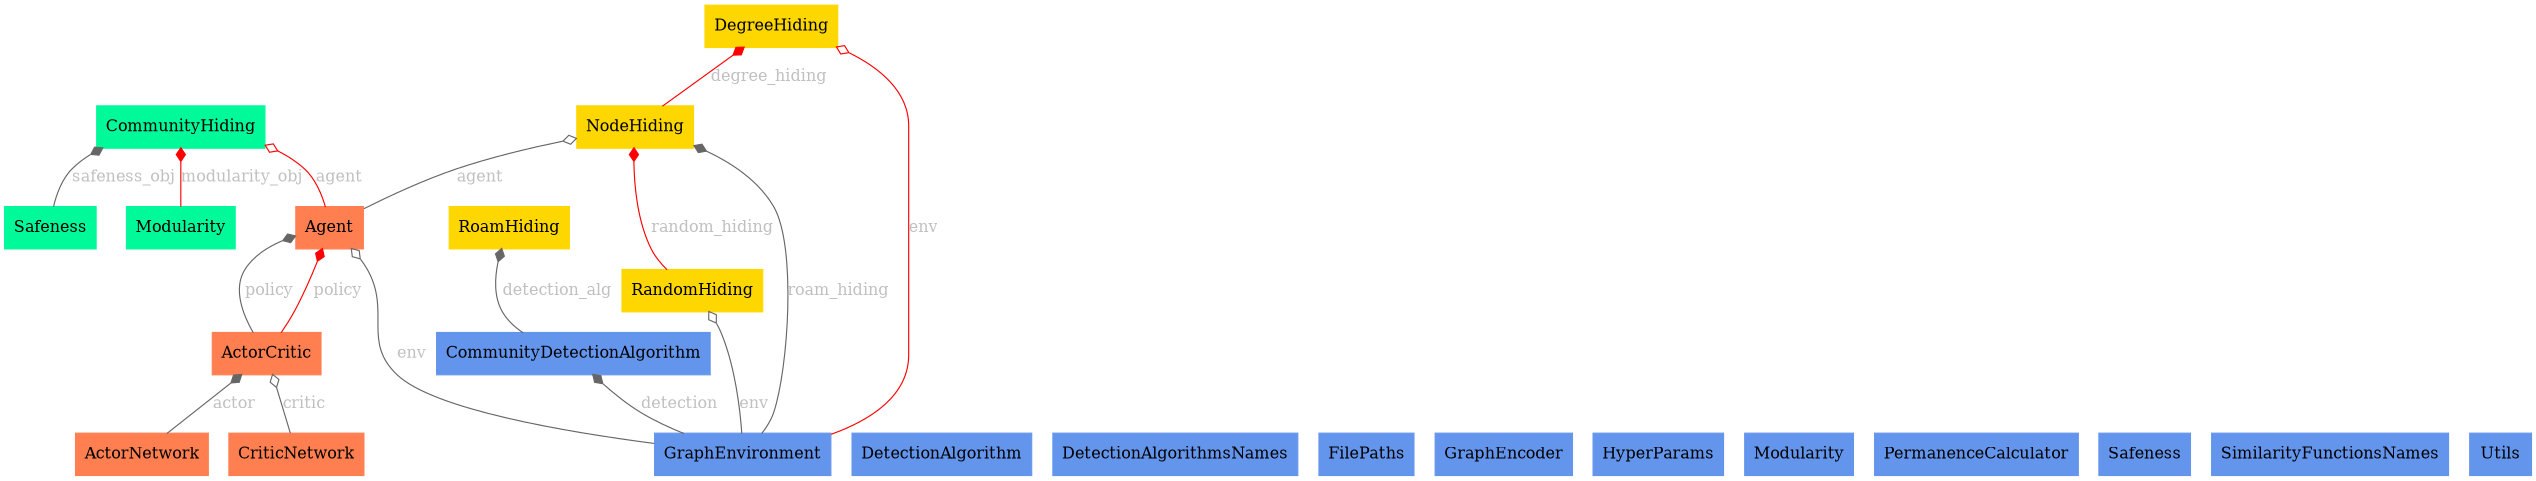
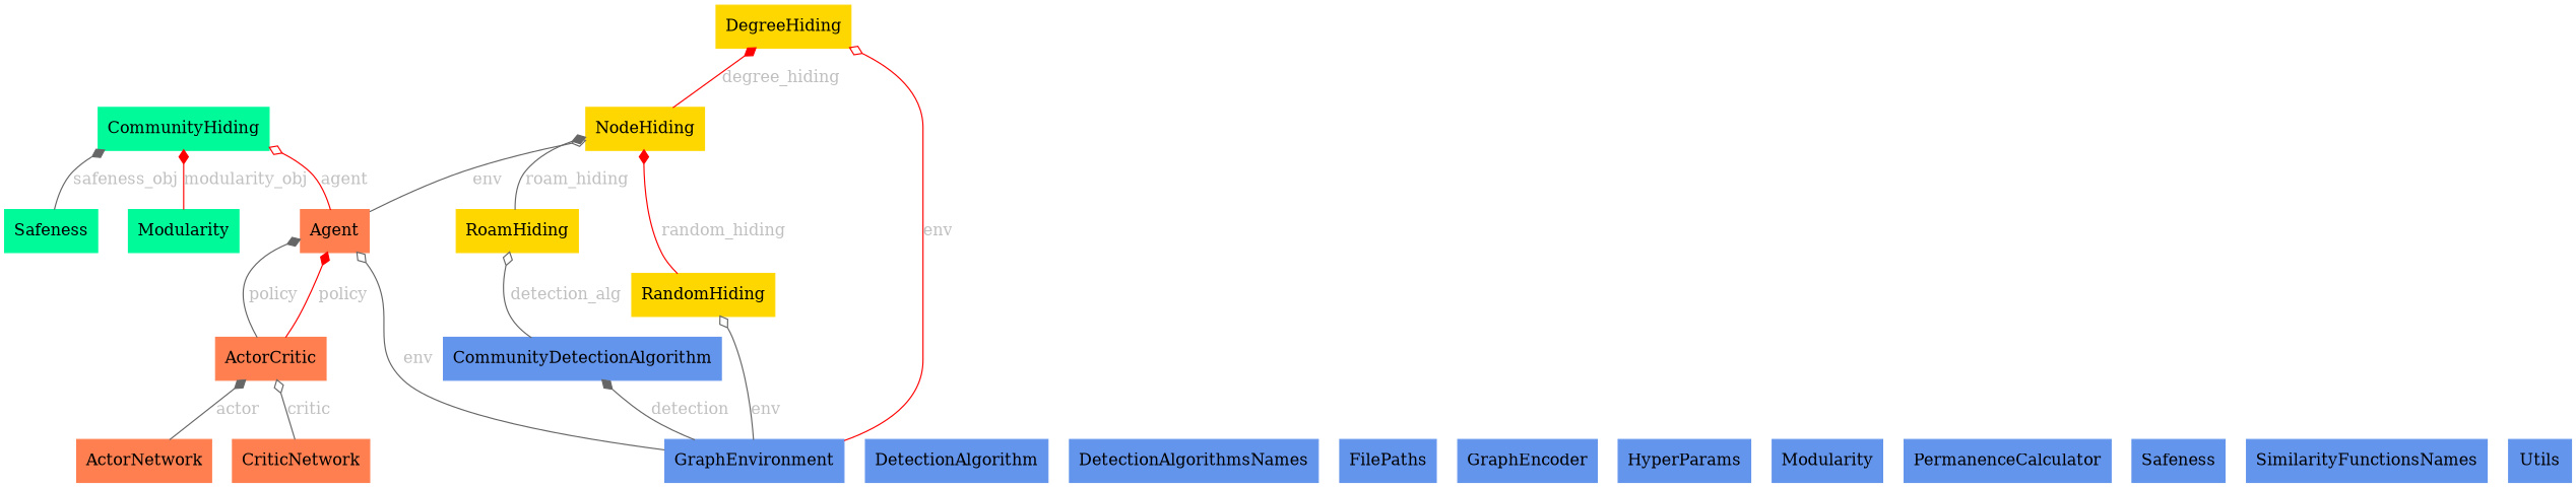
  digraph {
    rankdir=BT
    node [color=cornflowerblue fontcolor=black shape=record style=filled]
    edge [arrowhead=diamond arrowtail=none color=gray40 fontcolor=gray style=solid]
    n1 [color=coral label=<ActorCritic>]
    n2 [color=coral label=<Agent>]
    n3 [color=mediumspringgreen label=<CommunityHiding>]
    n4 [color=gold label=<NodeHiding>]
    n5 [color=coral label=<ActorNetwork>]
    n6 [color=gold label=<DegreeHiding>]
    n7 [label=<CommunityDetectionAlgorithm>]
    n8 [color=gold label=<RoamHiding>]
    n9 [label=<GraphEnvironment>]
    n10 [color=gold label=<RandomHiding>]
    n11 [color=coral label=<CriticNetwork>]
    n12 [label=<DetectionAlgorithm>]
    n13 [label=<DetectionAlgorithmsNames>]
    n14 [label=<FilePaths>]
    n15 [label=<GraphEncoder>]
    n16 [label=<HyperParams>]
    n17 [label=<Modularity>]
    n18 [color=mediumspringgreen label=<Modularity>]
    n19 [label=<PermanenceCalculator>]
    n20 [color=mediumspringgreen label=<Safeness>]
    n21 [label=<Safeness>]
    n22 [label=<SimilarityFunctionsNames>]
    n23 [label=<Utils>]
    n1 -> n2 [label=policy]
    n1 -> n2 [color=red label=policy]
    n2 -> n3 [arrowhead=odiamond color=red label=agent]
-   n2 -> n4 [arrowhead=odiamond label=agent]
+   n2 -> n4 [arrowhead=odiamond label=env]
    n4 -> n6 [color=red label=degree_hiding]
    n5 -> n1 [label=actor]
-   n7 -> n8 [label=detection_alg]
-   n9 -> n4 [label=roam_hiding]
+   n7 -> n8 [arrowhead=odiamond label=detection_alg]
+   n8 -> n4 [label=roam_hiding]
    n9 -> n2 [arrowhead=odiamond label=env]
    n9 -> n6 [arrowhead=odiamond color=red label=env]
    n9 -> n7 [label=detection]
    n9 -> n10 [arrowhead=odiamond label=env]
    n10 -> n4 [color=red label=random_hiding]
    n11 -> n1 [arrowhead=odiamond label=critic]
    n18 -> n3 [color=red label=modularity_obj]
    n20 -> n3 [label=safeness_obj]
  }
